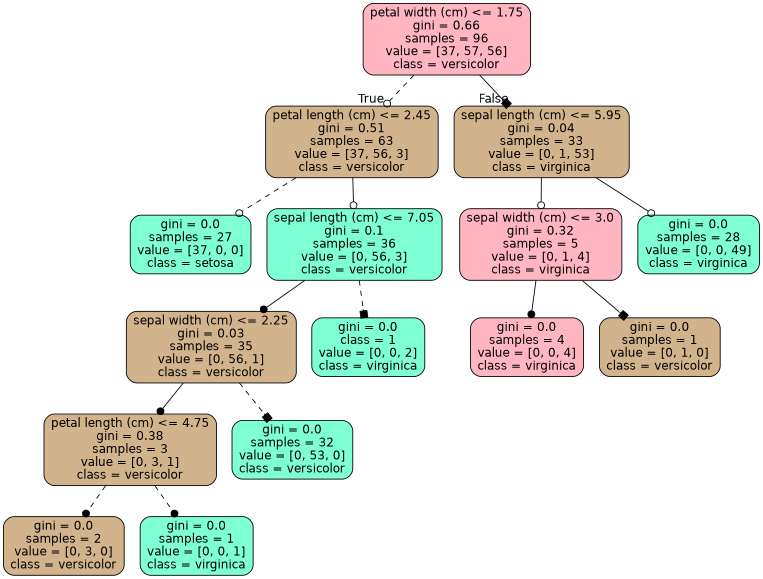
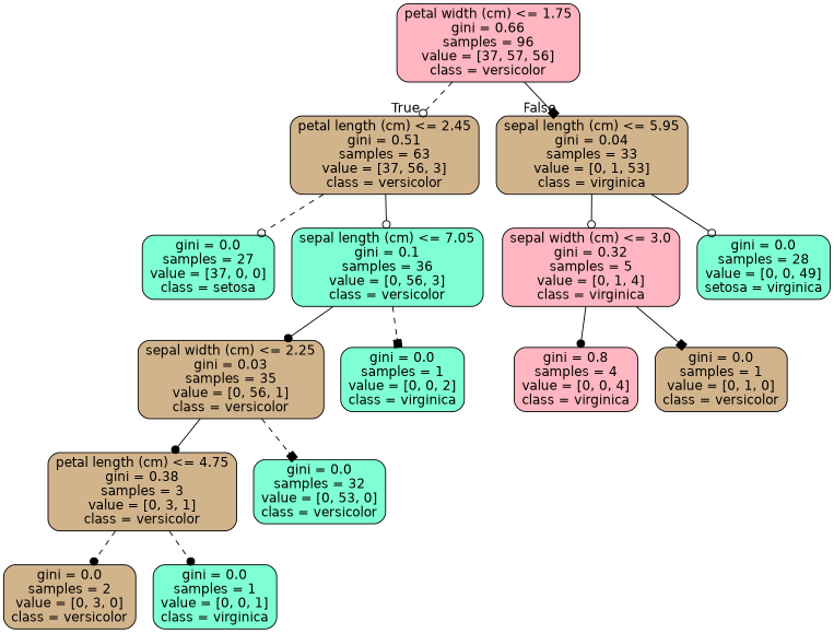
  digraph {
    node [color=black fillcolor=tan fontname=helvetica shape=box style="filled, rounded"]
    edge [arrowhead=odot fontname=helvetica style=solid]
    n1 [fillcolor=lightpink label="petal width (cm) <= 1.75\ngini = 0.66\nsamples = 96\nvalue = [37, 57, 56]\nclass = versicolor"]
    n2 [label="petal length (cm) <= 2.45\ngini = 0.51\nsamples = 63\nvalue = [37, 56, 3]\nclass = versicolor"]
    n3 [label="sepal length (cm) <= 5.95\ngini = 0.04\nsamples = 33\nvalue = [0, 1, 53]\nclass = virginica"]
    n4 [fillcolor=aquamarine label="gini = 0.0\nsamples = 27\nvalue = [37, 0, 0]\nclass = setosa"]
    n5 [fillcolor=aquamarine label="sepal length (cm) <= 7.05\ngini = 0.1\nsamples = 36\nvalue = [0, 56, 3]\nclass = versicolor"]
    n6 [fillcolor=lightpink label="sepal width (cm) <= 3.0\ngini = 0.32\nsamples = 5\nvalue = [0, 1, 4]\nclass = virginica"]
-   n7 [fillcolor=aquamarine label="gini = 0.0\nsamples = 28\nvalue = [0, 0, 49]\nclass = virginica"]
+   n7 [fillcolor=aquamarine label="gini = 0.0\nsamples = 28\nvalue = [0, 0, 49]\nsetosa = virginica"]
    n8 [label="sepal width (cm) <= 2.25\ngini = 0.03\nsamples = 35\nvalue = [0, 56, 1]\nclass = versicolor"]
-   n9 [fillcolor=aquamarine label="gini = 0.0\nclass = 1\nvalue = [0, 0, 2]\nclass = virginica"]
+   n9 [fillcolor=aquamarine label="gini = 0.0\nsamples = 1\nvalue = [0, 0, 2]\nclass = virginica"]
    n10 [label="petal length (cm) <= 4.75\ngini = 0.38\nsamples = 3\nvalue = [0, 3, 1]\nclass = versicolor"]
    n11 [fillcolor=aquamarine label="gini = 0.0\nsamples = 32\nvalue = [0, 53, 0]\nclass = versicolor"]
    n12 [label="gini = 0.0\nsamples = 2\nvalue = [0, 3, 0]\nclass = versicolor"]
    n13 [fillcolor=aquamarine label="gini = 0.0\nsamples = 1\nvalue = [0, 0, 1]\nclass = virginica"]
-   n14 [fillcolor=lightpink label="gini = 0.0\nsamples = 4\nvalue = [0, 0, 4]\nclass = virginica"]
+   n14 [fillcolor=lightpink label="gini = 0.8\nsamples = 4\nvalue = [0, 0, 4]\nclass = virginica"]
    n15 [label="gini = 0.0\nsamples = 1\nvalue = [0, 1, 0]\nclass = versicolor"]
    n1 -> n2 [headlabel=True labelangle=45 labeldistance=2.5 style=dashed]
    n1 -> n3 [arrowhead=box headlabel=False labelangle=-45 labeldistance=2.5]
    n2 -> n4 [style=dashed]
    n2 -> n5
    n3 -> n6
    n3 -> n7
    n5 -> n8 [arrowhead=dot]
    n5 -> n9 [arrowhead=box style=dashed]
    n6 -> n14 [arrowhead=dot]
    n6 -> n15 [arrowhead=box]
    n8 -> n10 [arrowhead=dot]
    n8 -> n11 [arrowhead=box style=dashed]
    n10 -> n12 [arrowhead=dot style=dashed]
    n10 -> n13 [arrowhead=dot style=dashed]
  }
